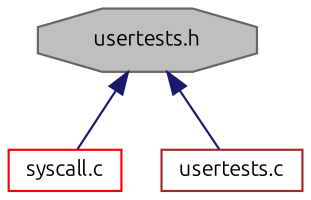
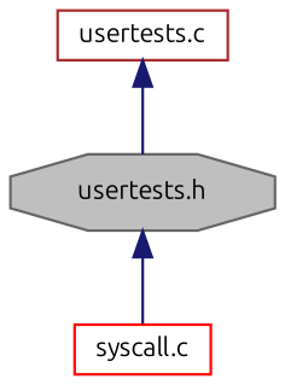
  digraph {
    fontname=Ubuntu
    node [fillcolor=white fontname=Ubuntu fontsize=10 shape=box style=filled]
    edge [color=midnightblue dir=back fontname=Ubuntu fontsize=10 labelfontname=Helvetica labelfontsize=10 style=solid]
    n1 [color=gray40 fillcolor=grey75 fontcolor=black height=0.2 label="usertests.h" shape=octagon width=0.4]
    n2 [color=red height=0.2 label="syscall.c" width=0.4]
    n3 [color=brown height=0.2 label="usertests.c" width=0.4]
    n1 -> n2
-   n1 -> n3
+   n3 -> n1
  }
